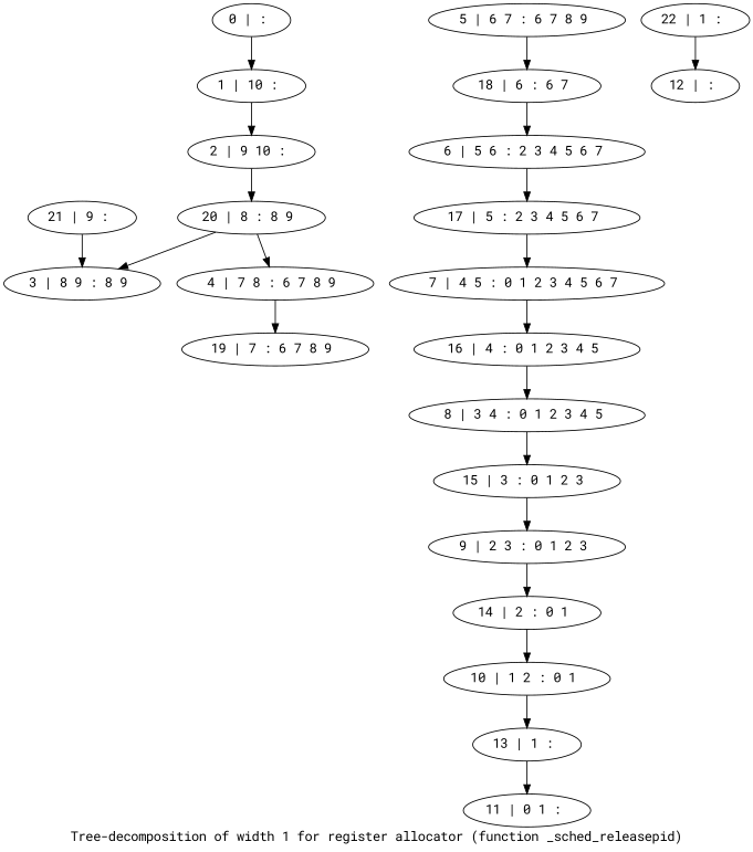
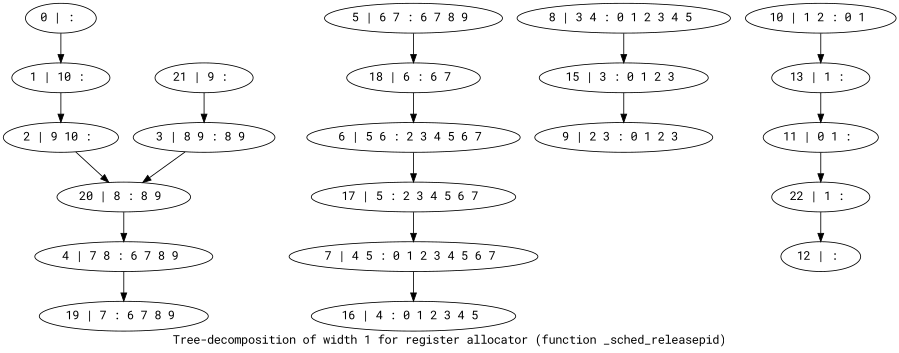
  digraph {
    fontname="Roboto Mono"
    label="Tree-decomposition of width 1 for register allocator (function _sched_releasepid)"
    node [fontname="Roboto Mono"]
    edge [fontname="Roboto Mono"]
    n1 [label="0 | : "]
    n2 [label="1 | 10 : "]
    n3 [label="2 | 9 10 : "]
    n4 [label="20 | 8 : 8 9 "]
    n5 [label="21 | 9 : "]
    n6 [label="3 | 8 9 : 8 9 "]
    n7 [label="4 | 7 8 : 6 7 8 9 "]
    n8 [label="19 | 7 : 6 7 8 9 "]
    n9 [label="5 | 6 7 : 6 7 8 9 "]
    n10 [label="18 | 6 : 6 7 "]
    n11 [label="6 | 5 6 : 2 3 4 5 6 7 "]
    n12 [label="17 | 5 : 2 3 4 5 6 7 "]
    n13 [label="7 | 4 5 : 0 1 2 3 4 5 6 7 "]
    n14 [label="16 | 4 : 0 1 2 3 4 5 "]
    n15 [label="8 | 3 4 : 0 1 2 3 4 5 "]
    n16 [label="15 | 3 : 0 1 2 3 "]
    n17 [label="9 | 2 3 : 0 1 2 3 "]
-   n18 [label="14 | 2 : 0 1 "]
    n19 [label="10 | 1 2 : 0 1 "]
    n20 [label="13 | 1 : "]
    n21 [label="11 | 0 1 : "]
    n22 [label="22 | 1 : "]
    n23 [label="12 | : "]
    n1 -> n2
    n2 -> n3
    n3 -> n4
    n4 -> n7
    n5 -> n6
-   n4 -> n6
+   n6 -> n4
    n7 -> n8
    n9 -> n10
    n10 -> n11
    n11 -> n12
    n12 -> n13
    n13 -> n14
-   n14 -> n15
    n15 -> n16
    n16 -> n17
-   n17 -> n18
-   n18 -> n19
    n19 -> n20
    n20 -> n21
+   n21 -> n22
    n22 -> n23
  }
